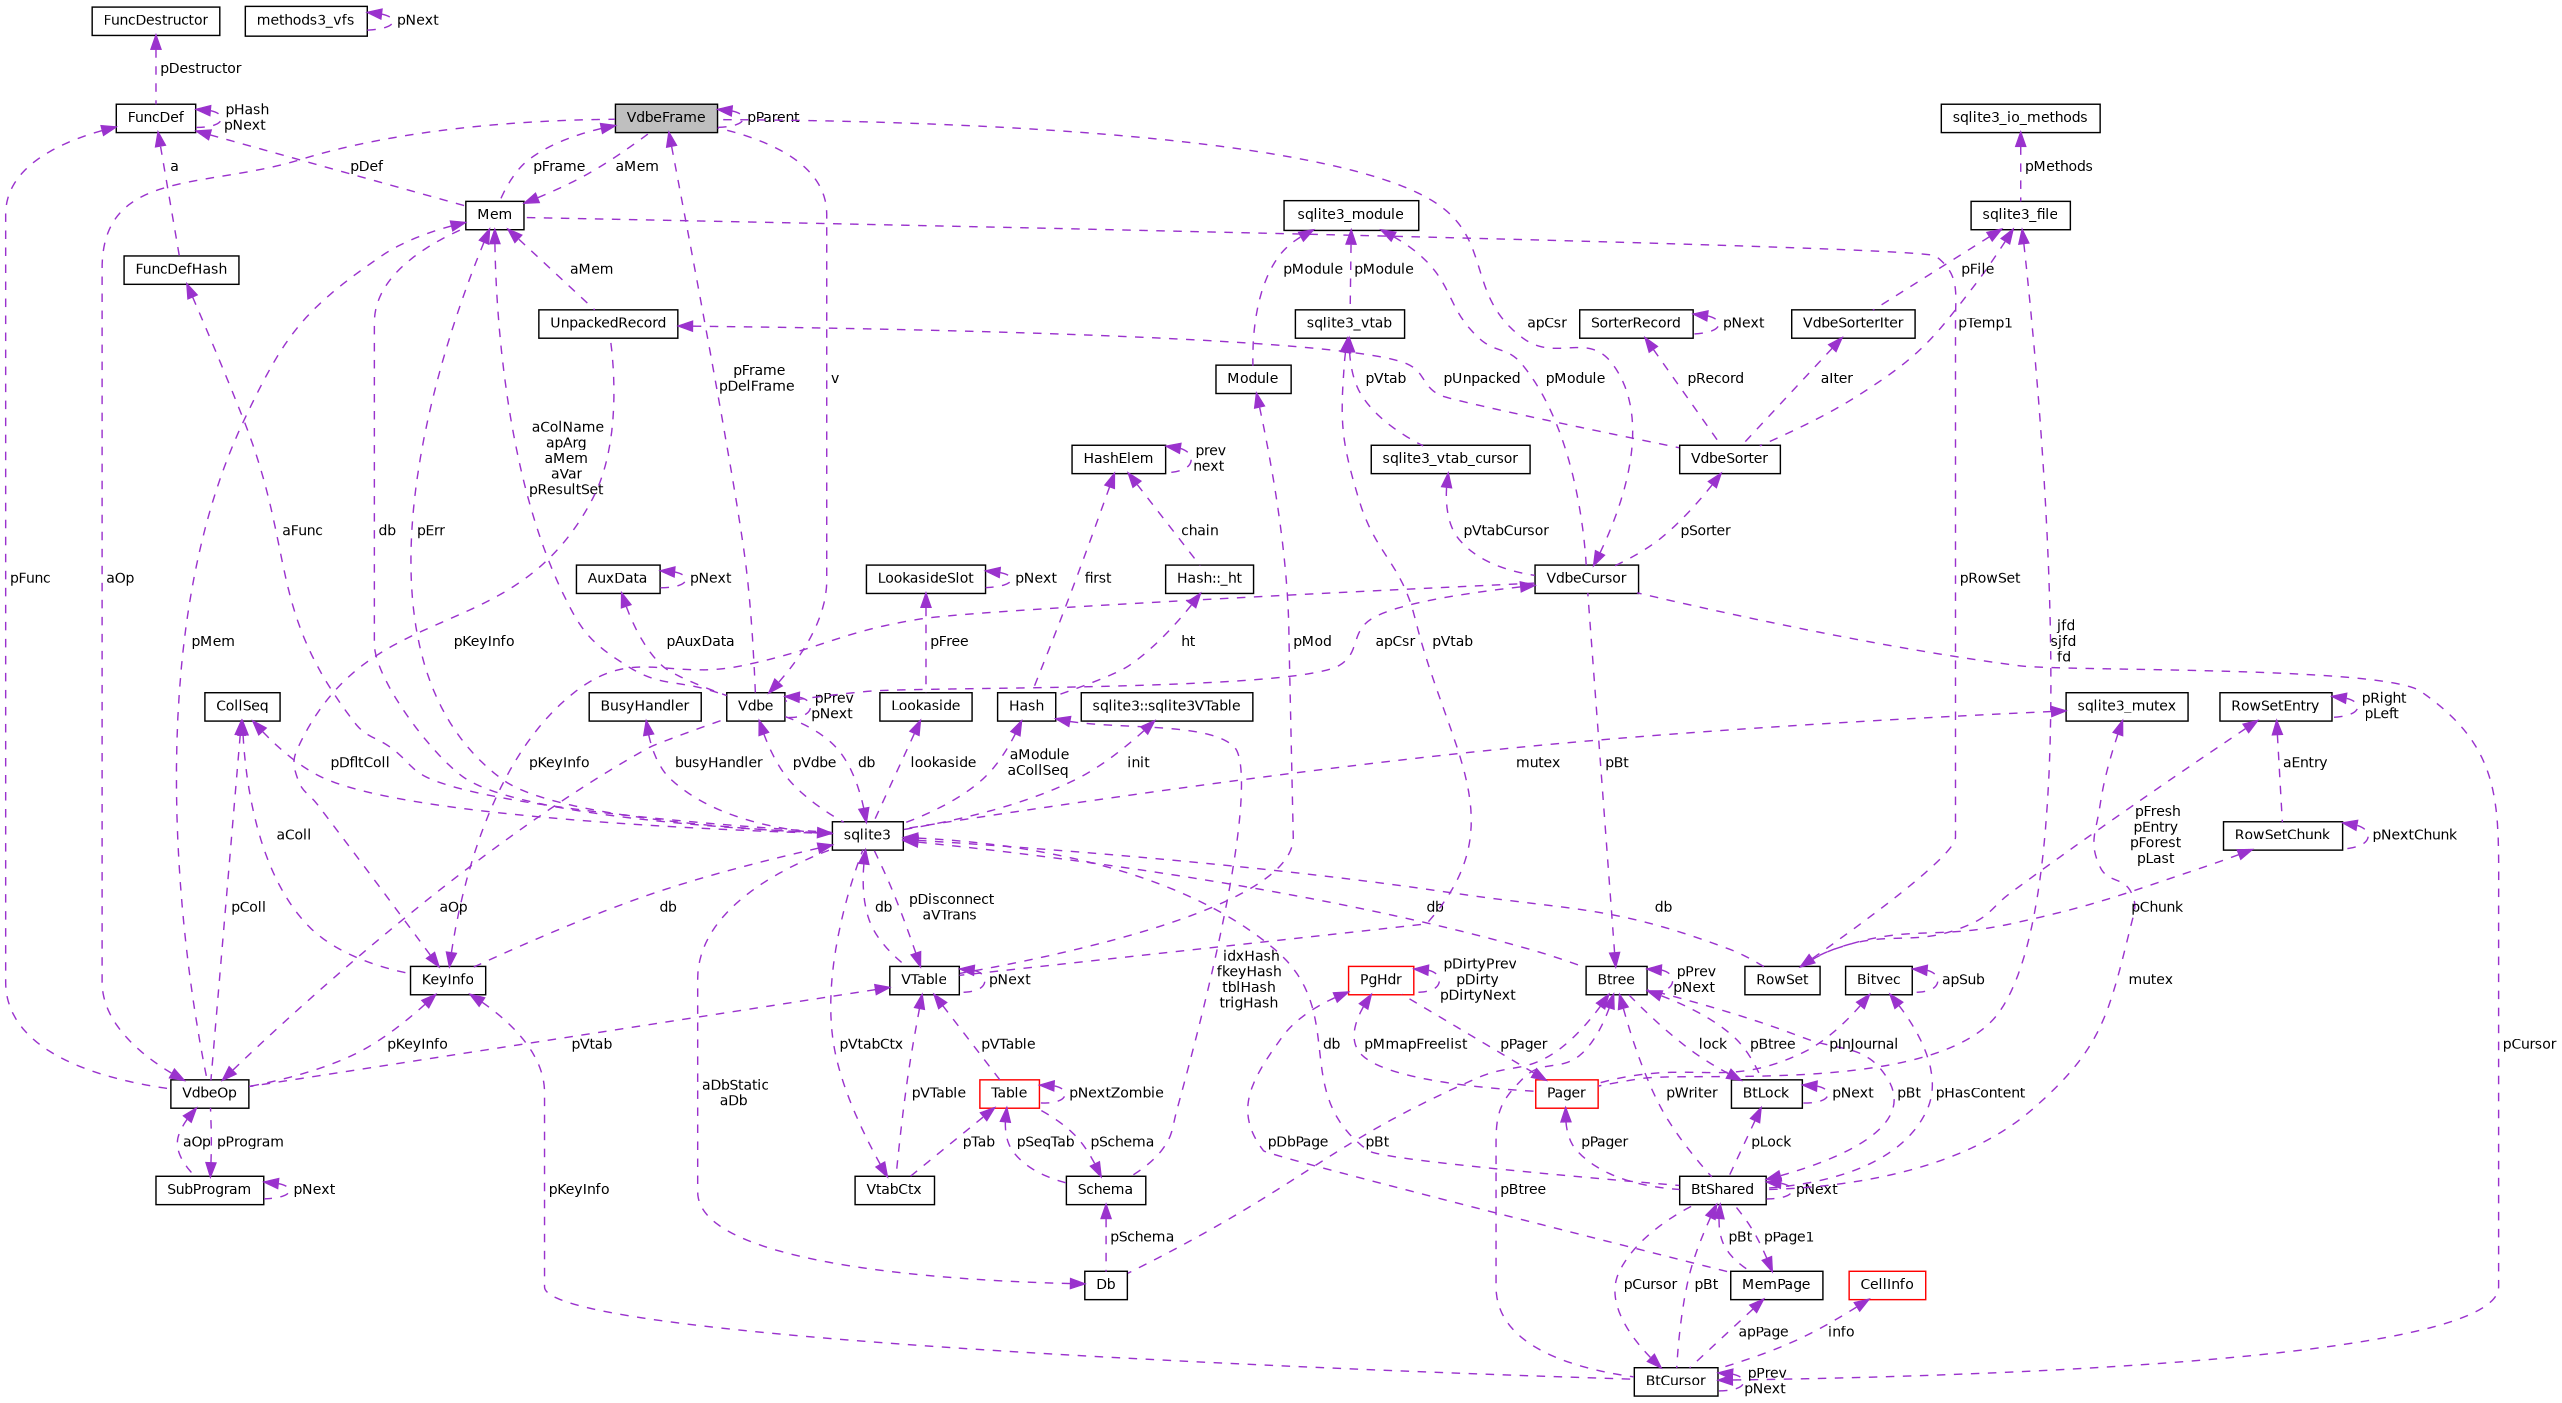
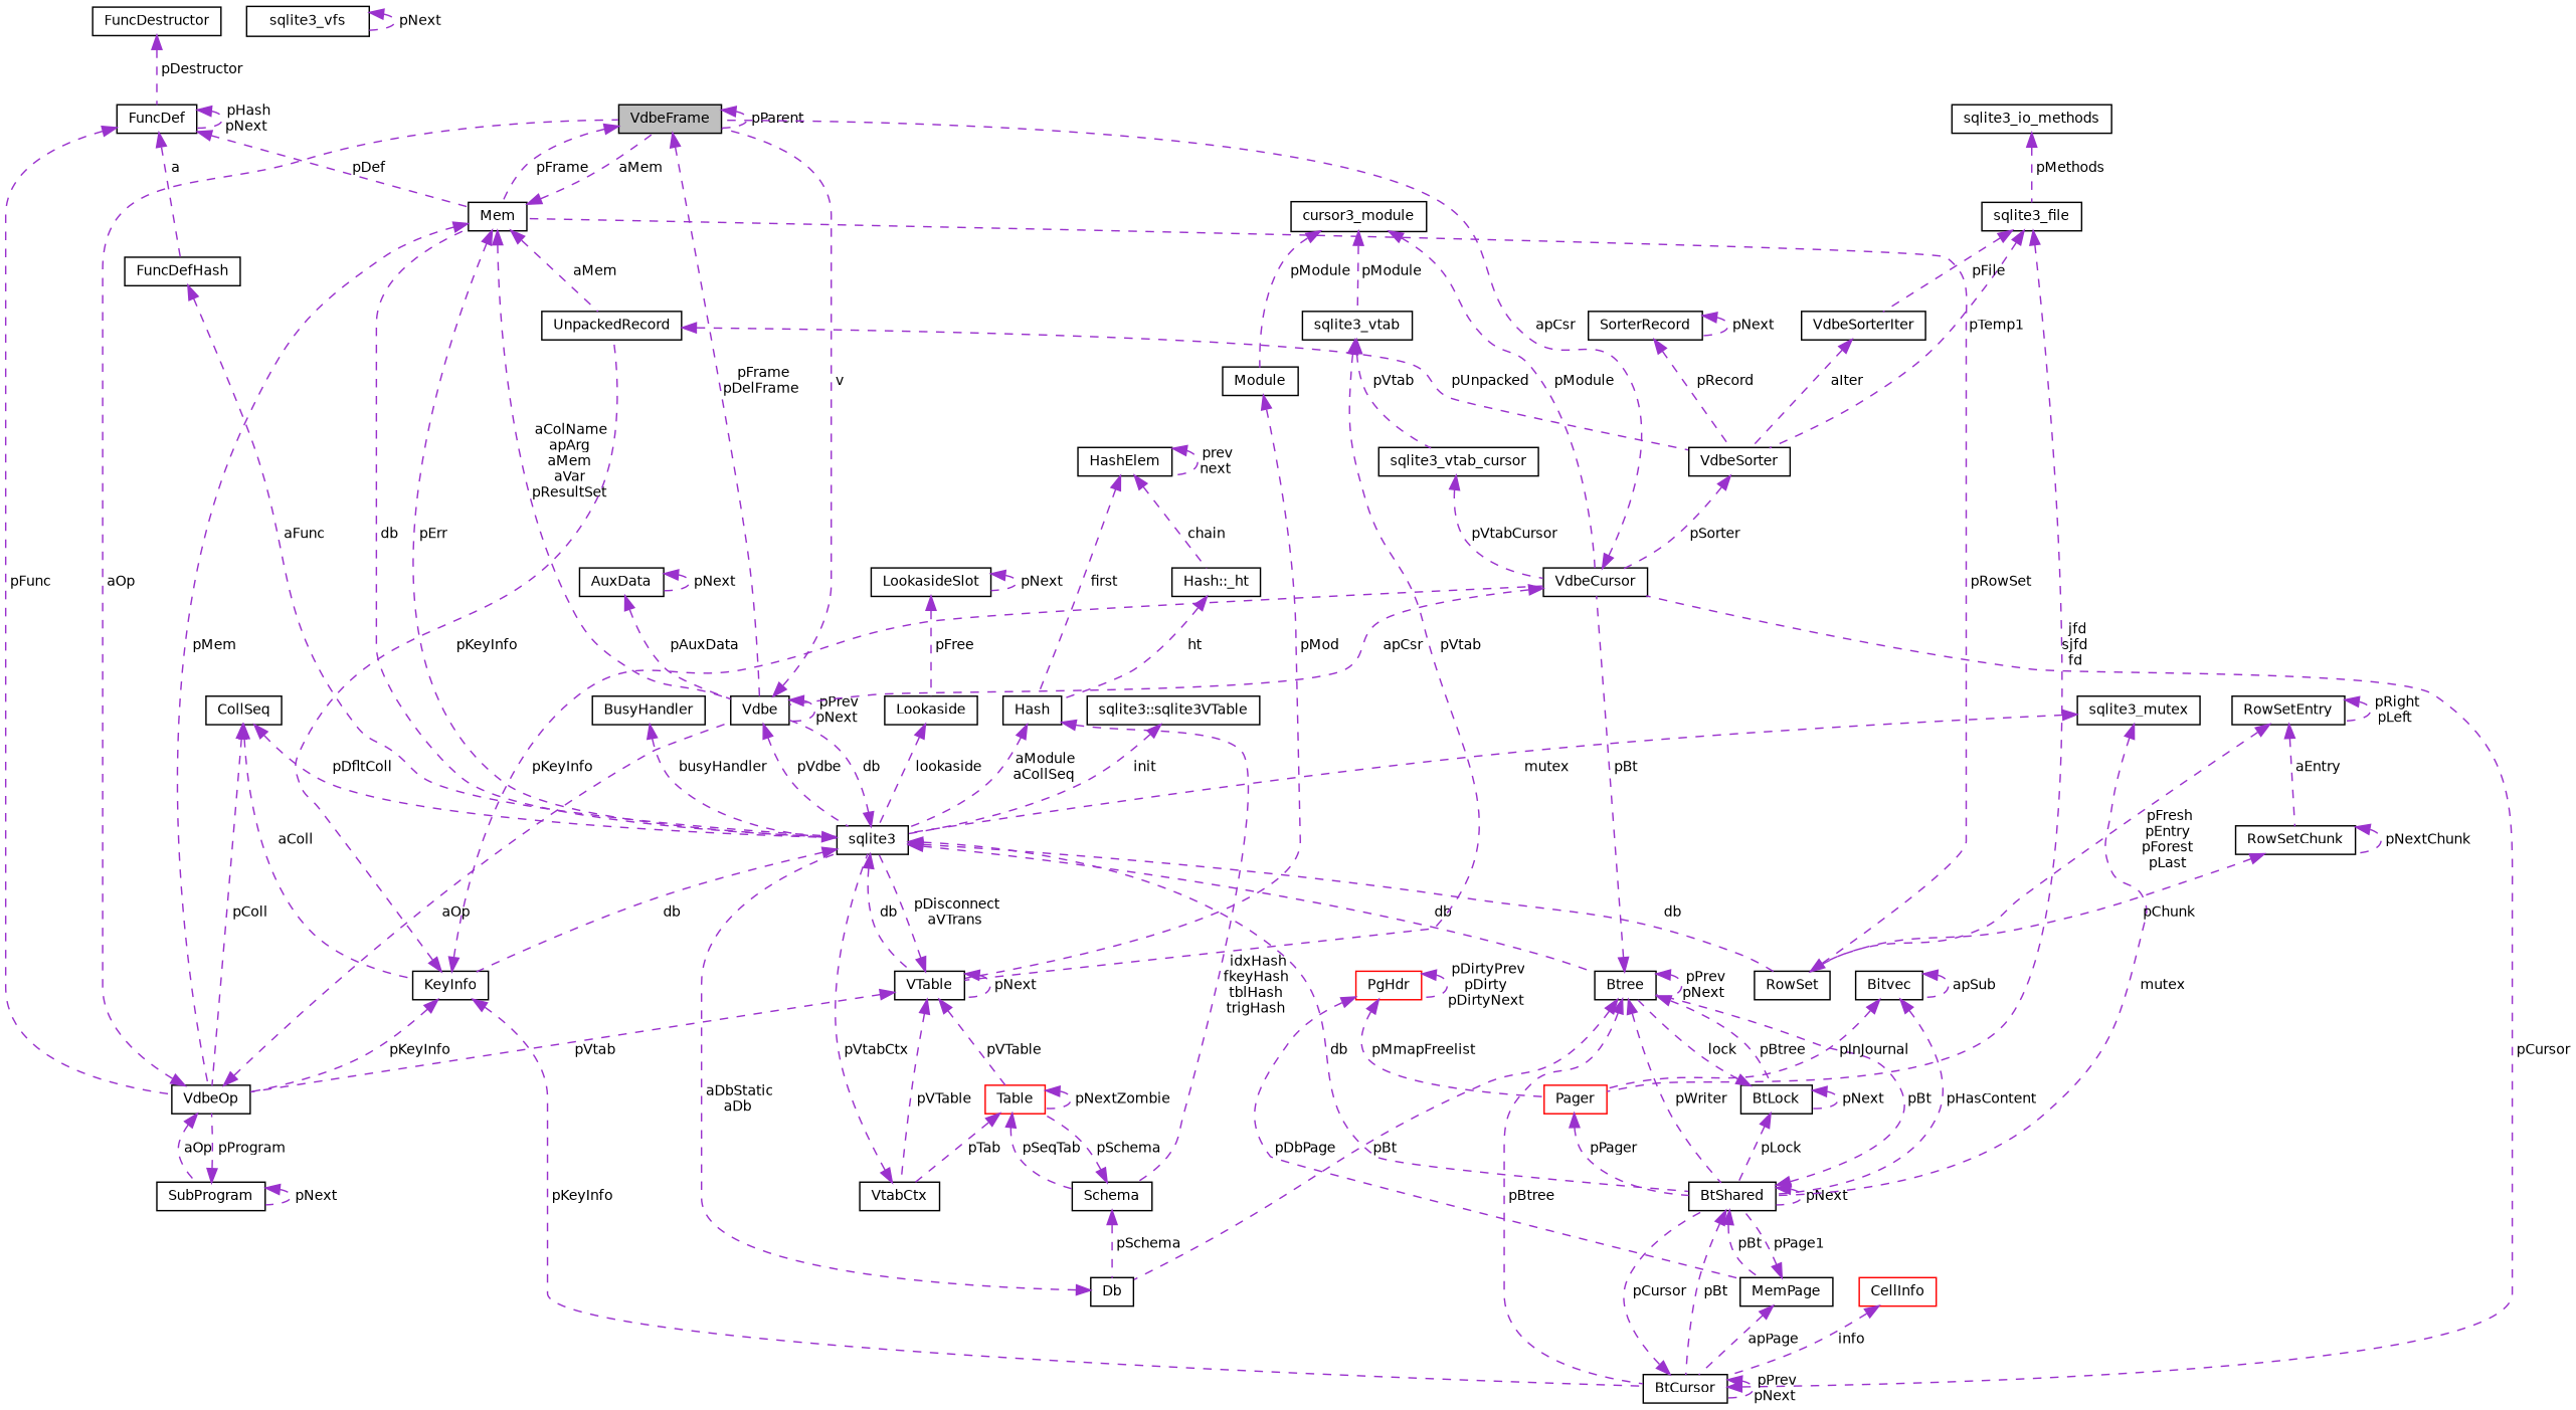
  digraph {
    rankdir=TB
    node [color=black fillcolor=white fontname=Helvetica fontsize=10 shape=record style=filled]
    edge [color=darkorchid3 dir=back fontname=Helvetica fontsize=10 labelfontname=Helvetica labelfontsize=10 style=dashed]
    n1 [fillcolor=grey75 fontcolor=black height=0.2 label=VdbeFrame width=0.4]
    n2 [height=0.2 label=Mem width=0.4]
    n3 [height=0.2 label=Vdbe width=0.4]
    n4 [height=0.2 label=sqlite3 width=0.4]
    n5 [height=0.2 label=VdbeOp width=0.4]
    n6 [height=0.2 label=UnpackedRecord width=0.4]
    n7 [height=0.2 label=VTable width=0.4]
    n8 [height=0.2 label=KeyInfo width=0.4]
    n9 [height=0.2 label=BtShared width=0.4]
    n10 [height=0.2 label=Btree width=0.4]
    n11 [height=0.2 label=RowSet width=0.4]
    n12 [height=0.2 label=SubProgram width=0.4]
    n13 [height=0.2 label=VdbeSorter width=0.4]
    n14 [height=0.2 label=VtabCtx width=0.4]
    n15 [color=red height=0.2 label=Table width=0.4]
    n16 [height=0.2 label=VdbeCursor width=0.4]
    n17 [height=0.2 label=BtCursor width=0.4]
    n18 [height=0.2 label=MemPage width=0.4]
    n19 [height=0.2 label=BtLock width=0.4]
    n20 [height=0.2 label=Db width=0.4]
    n21 [height=0.2 label=AuxData width=0.4]
    n22 [height=0.2 label=CollSeq width=0.4]
    n23 [height=0.2 label=Schema width=0.4]
    n24 [height=0.2 label=Module width=0.4]
-   n25 [height=0.2 label=sqlite3_module width=0.4]
+   n25 [height=0.2 label=cursor3_module width=0.4]
    n26 [height=0.2 label=sqlite3_vtab width=0.4]
    n27 [height=0.2 label=sqlite3_vtab_cursor width=0.4]
    n28 [height=0.2 label=FuncDef width=0.4]
    n29 [height=0.2 label=FuncDefHash width=0.4]
    n30 [height=0.2 label=FuncDestructor width=0.4]
    n31 [color=red height=0.2 label=CellInfo width=0.4]
    n32 [height=0.2 label=Bitvec width=0.4]
    n33 [color=red height=0.2 label=Pager width=0.4]
    n34 [color=red height=0.2 label=PgHdr width=0.4]
    n35 [height=0.2 label=sqlite3_mutex width=0.4]
    n36 [height=0.2 label=sqlite3_file width=0.4]
    n37 [height=0.2 label=VdbeSorterIter width=0.4]
    n38 [height=0.2 label=sqlite3_io_methods width=0.4]
-   n39 [height=0.2 label=methods3_vfs width=0.4]
+   n39 [height=0.2 label=sqlite3_vfs width=0.4]
    n40 [height=0.2 label=SorterRecord width=0.4]
    n41 [height=0.2 label=Lookaside width=0.4]
    n42 [height=0.2 label=LookasideSlot width=0.4]
    n43 [height=0.2 label="sqlite3::sqlite3VTable" width=0.4]
    n44 [height=0.2 label=BusyHandler width=0.4]
    n45 [height=0.2 label=Hash width=0.4]
    n46 [height=0.2 label="Hash::_ht" width=0.4]
    n47 [height=0.2 label=HashElem width=0.4]
    n48 [height=0.2 label=RowSetChunk width=0.4]
    n49 [height=0.2 label=RowSetEntry width=0.4]
    n1 -> n1 [label=" pParent"]
    n1 -> n2 [label=" pFrame"]
    n1 -> n3 [label=" pFrame\npDelFrame"]
    n2 -> n1 [label=" aMem"]
    n2 -> n3 [label=" aColName\napArg\naMem\naVar\npResultSet"]
    n2 -> n4 [label=" pErr"]
    n2 -> n5 [label=" pMem"]
    n2 -> n6 [label=" aMem"]
    n3 -> n1 [label=" v"]
    n3 -> n3 [label=" pPrev\npNext"]
    n3 -> n4 [label=" pVdbe"]
    n4 -> n2 [label=" db"]
    n4 -> n3 [label=" db"]
    n4 -> n7 [label=" db"]
    n4 -> n8 [label=" db"]
    n4 -> n9 [label=" db"]
    n4 -> n10 [label=" db"]
    n4 -> n11 [label=" db"]
    n5 -> n1 [label=" aOp"]
    n5 -> n3 [label=" aOp"]
    n5 -> n12 [label=" aOp"]
    n6 -> n13 [label=" pUnpacked"]
    n7 -> n4 [label=" pDisconnect\naVTrans"]
    n7 -> n5 [label=" pVtab"]
    n7 -> n7 [label=" pNext"]
    n7 -> n14 [label=" pVTable"]
    n7 -> n15 [label=" pVTable"]
    n8 -> n5 [label=" pKeyInfo"]
    n8 -> n6 [label=" pKeyInfo"]
    n8 -> n16 [label=" pKeyInfo"]
    n8 -> n17 [label=" pKeyInfo"]
    n9 -> n9 [label=" pNext"]
    n9 -> n10 [label=" pBt"]
    n9 -> n17 [label=" pBt"]
    n9 -> n18 [label=" pBt"]
    n10 -> n9 [label=" pWriter"]
    n10 -> n10 [label=" pPrev\npNext"]
    n10 -> n16 [label=" pBt"]
    n10 -> n17 [label=" pBtree"]
    n10 -> n19 [label=" pBtree"]
    n10 -> n20 [label=" pBt"]
    n11 -> n2 [label=" pRowSet"]
    n12 -> n5 [label=" pProgram"]
    n12 -> n12 [label=" pNext"]
    n13 -> n16 [label=" pSorter"]
    n14 -> n4 [label=" pVtabCtx"]
    n15 -> n14 [label=" pTab"]
    n15 -> n15 [label=" pNextZombie"]
    n15 -> n23 [label=" pSeqTab"]
    n16 -> n1 [label=" apCsr"]
    n16 -> n3 [label=" apCsr"]
    n17 -> n9 [label=" pCursor"]
    n17 -> n16 [label=" pCursor"]
    n17 -> n17 [label=" pPrev\npNext"]
    n18 -> n9 [label=" pPage1"]
    n18 -> n17 [label=" apPage"]
    n19 -> n9 [label=" pLock"]
    n19 -> n10 [label=" lock"]
    n19 -> n19 [label=" pNext"]
    n20 -> n4 [label=" aDbStatic\naDb"]
    n21 -> n3 [label=" pAuxData"]
    n21 -> n21 [label=" pNext"]
    n22 -> n4 [label=" pDfltColl"]
    n22 -> n5 [label=" pColl"]
    n22 -> n8 [label=" aColl"]
    n23 -> n15 [label=" pSchema"]
    n23 -> n20 [label=" pSchema"]
    n24 -> n7 [label=" pMod"]
    n25 -> n16 [label=" pModule"]
    n25 -> n24 [label=" pModule"]
    n25 -> n26 [label=" pModule"]
    n26 -> n7 [label=" pVtab"]
    n26 -> n27 [label=" pVtab"]
    n27 -> n16 [label=" pVtabCursor"]
    n28 -> n2 [label=" pDef"]
    n28 -> n5 [label=" pFunc"]
    n28 -> n28 [label=" pHash\npNext"]
    n28 -> n29 [label=" a"]
    n29 -> n4 [label=" aFunc"]
    n30 -> n28 [label=" pDestructor"]
    n31 -> n17 [label=" info"]
    n32 -> n9 [label=" pHasContent"]
    n32 -> n32 [label=" apSub"]
    n32 -> n33 [label=" pInJournal"]
    n33 -> n9 [label=" pPager"]
-   n33 -> n34 [label=" pPager"]
    n34 -> n18 [label=" pDbPage"]
    n34 -> n33 [label=" pMmapFreelist"]
    n34 -> n34 [label=" pDirtyPrev\npDirty\npDirtyNext"]
    n35 -> n4 [label=" mutex"]
    n35 -> n9 [label=" mutex"]
    n36 -> n13 [label=" pTemp1"]
    n36 -> n33 [label=" jfd\nsjfd\nfd"]
    n36 -> n37 [label=" pFile"]
    n37 -> n13 [label=" aIter"]
    n38 -> n36 [label=" pMethods"]
    n39 -> n39 [label=" pNext"]
    n40 -> n13 [label=" pRecord"]
    n40 -> n40 [label=" pNext"]
    n41 -> n4 [label=" lookaside"]
    n42 -> n41 [label=" pFree"]
    n42 -> n42 [label=" pNext"]
    n43 -> n4 [label=" init"]
    n44 -> n4 [label=" busyHandler"]
    n45 -> n4 [label=" aModule\naCollSeq"]
    n45 -> n23 [label=" idxHash\nfkeyHash\ntblHash\ntrigHash"]
    n46 -> n45 [label=" ht"]
    n47 -> n45 [label=" first"]
    n47 -> n46 [label=" chain"]
    n47 -> n47 [label=" prev\nnext"]
    n48 -> n11 [label=" pChunk"]
    n48 -> n48 [label=" pNextChunk"]
    n49 -> n11 [label=" pFresh\npEntry\npForest\npLast"]
    n49 -> n48 [label=" aEntry"]
    n49 -> n49 [label=" pRight\npLeft"]
  }
